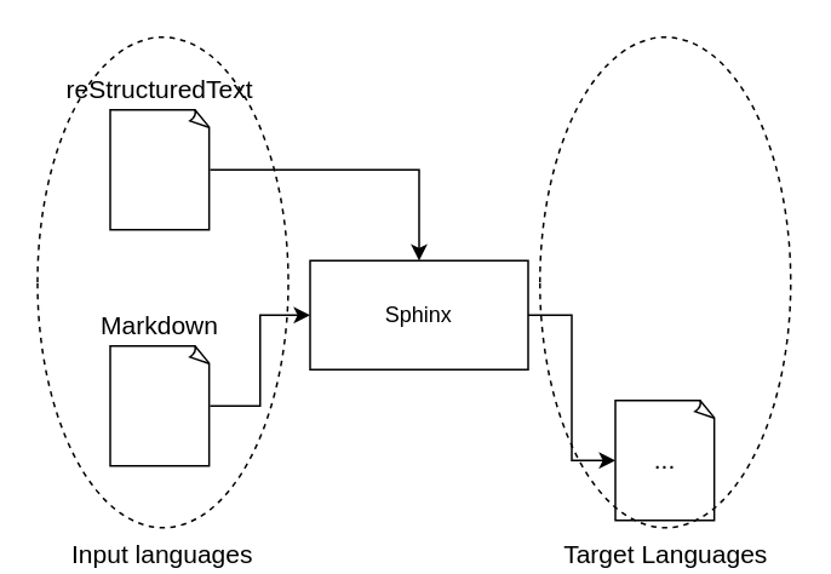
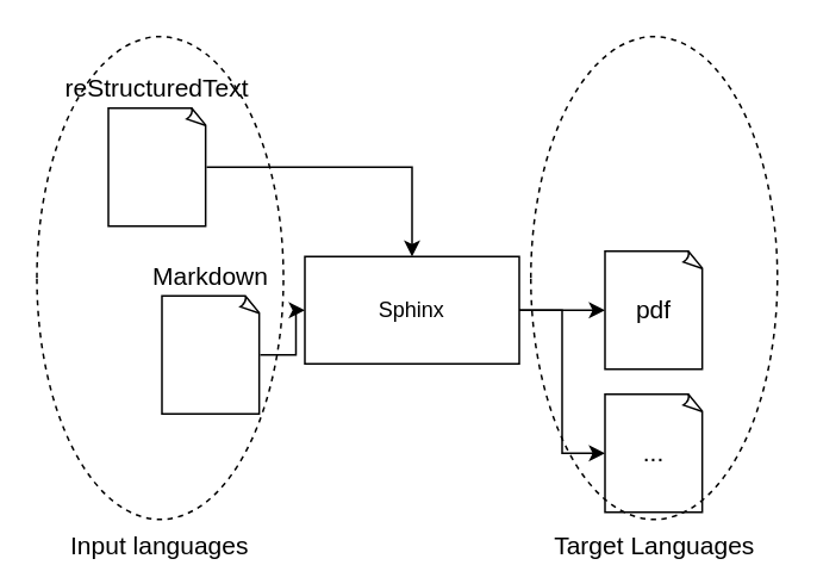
  <mxCell id="0" />
  <mxCell id="1" parent="0" />
+ <mxCell id="2" value="pdf" style="whiteSpace=wrap;html=1;shape=mxgraph.basic.document;fontSize=14;" vertex="1" parent="1"><mxGeometry x="338" y="140" width="55" height="66" as="geometry" /></mxCell>
+ <mxCell id="3" style="edgeStyle=orthogonalEdgeStyle;rounded=0;orthogonalLoop=1;jettySize=auto;html=1;exitX=1;exitY=0.5;exitDx=0;exitDy=0;entryX=0;entryY=0.5;entryDx=0;entryDy=0;entryPerimeter=0;fontSize=14;" edge="1" parent="1" source="5" target="2"><mxGeometry relative="1" as="geometry" /></mxCell>
  <mxCell id="4" style="edgeStyle=orthogonalEdgeStyle;rounded=0;orthogonalLoop=1;jettySize=auto;html=1;exitX=1;exitY=0.5;exitDx=0;exitDy=0;entryX=0;entryY=0.5;entryDx=0;entryDy=0;entryPerimeter=0;fontSize=14;" edge="1" parent="1" source="5" target="6"><mxGeometry relative="1" as="geometry" /></mxCell>
  <mxCell id="5" value="Sphinx" style="rounded=0;whiteSpace=wrap;html=1;" vertex="1" parent="1"><mxGeometry x="170" y="143" width="120" height="60" as="geometry" /></mxCell>
  <mxCell id="6" value="..." style="whiteSpace=wrap;html=1;shape=mxgraph.basic.document;fontSize=14;" vertex="1" parent="1"><mxGeometry x="338" y="220" width="55" height="66" as="geometry" /></mxCell>
  <mxCell id="7" style="edgeStyle=orthogonalEdgeStyle;rounded=0;orthogonalLoop=1;jettySize=auto;html=1;fontSize=14;" edge="1" parent="1" source="8" target="5"><mxGeometry relative="1" as="geometry" /></mxCell>
  <mxCell id="8" value="reStructuredText" style="whiteSpace=wrap;html=1;shape=mxgraph.basic.document;fontSize=14;labelPosition=center;verticalLabelPosition=top;align=center;verticalAlign=bottom;" vertex="1" parent="1"><mxGeometry x="60" y="60" width="55" height="66" as="geometry" /></mxCell>
  <mxCell id="9" style="edgeStyle=orthogonalEdgeStyle;rounded=0;orthogonalLoop=1;jettySize=auto;html=1;entryX=0;entryY=0.5;entryDx=0;entryDy=0;fontSize=14;" edge="1" parent="1" source="10" target="5"><mxGeometry relative="1" as="geometry" /></mxCell>
- <mxCell id="10" value="Markdown" style="whiteSpace=wrap;html=1;shape=mxgraph.basic.document;fontSize=14;labelPosition=center;verticalLabelPosition=top;align=center;verticalAlign=bottom;" vertex="1" parent="1"><mxGeometry x="60" y="190" width="55" height="66" as="geometry" /></mxCell>
+ <mxCell id="10" value="Markdown" style="whiteSpace=wrap;html=1;shape=mxgraph.basic.document;fontSize=14;labelPosition=center;verticalLabelPosition=top;align=center;verticalAlign=bottom;" vertex="1" parent="1"><mxGeometry x="90" y="165" width="55" height="66" as="geometry" /></mxCell>
  <mxCell id="11" value="Input languages" style="ellipse;whiteSpace=wrap;html=1;fontSize=14;direction=west;fillColor=none;dashed=1;labelPosition=center;verticalLabelPosition=bottom;align=center;verticalAlign=top;" vertex="1" parent="1"><mxGeometry x="20" y="20" width="138" height="270" as="geometry" /></mxCell>
  <mxCell id="12" value="Target Languages" style="ellipse;whiteSpace=wrap;html=1;fontSize=14;direction=west;fillColor=none;dashed=1;labelPosition=center;verticalLabelPosition=bottom;align=center;verticalAlign=top;" vertex="1" parent="1"><mxGeometry x="296.5" y="20" width="138" height="270" as="geometry" /></mxCell>
